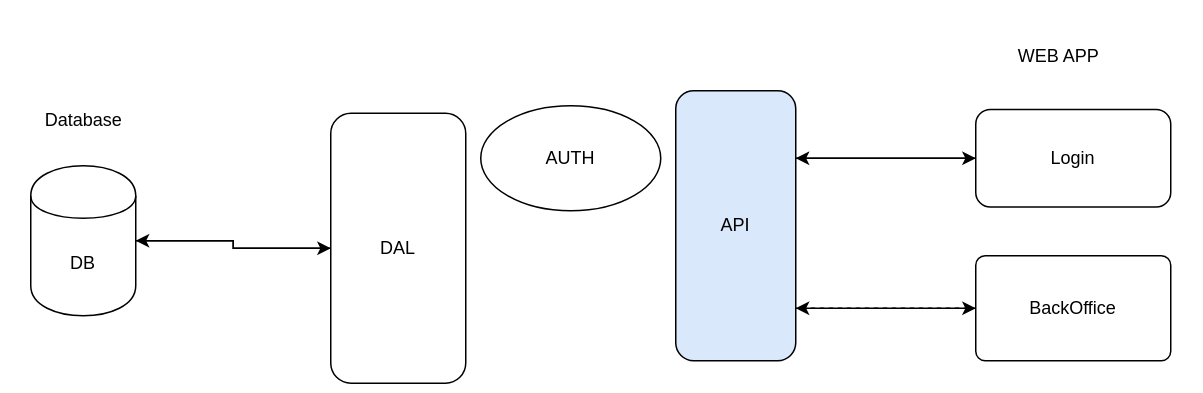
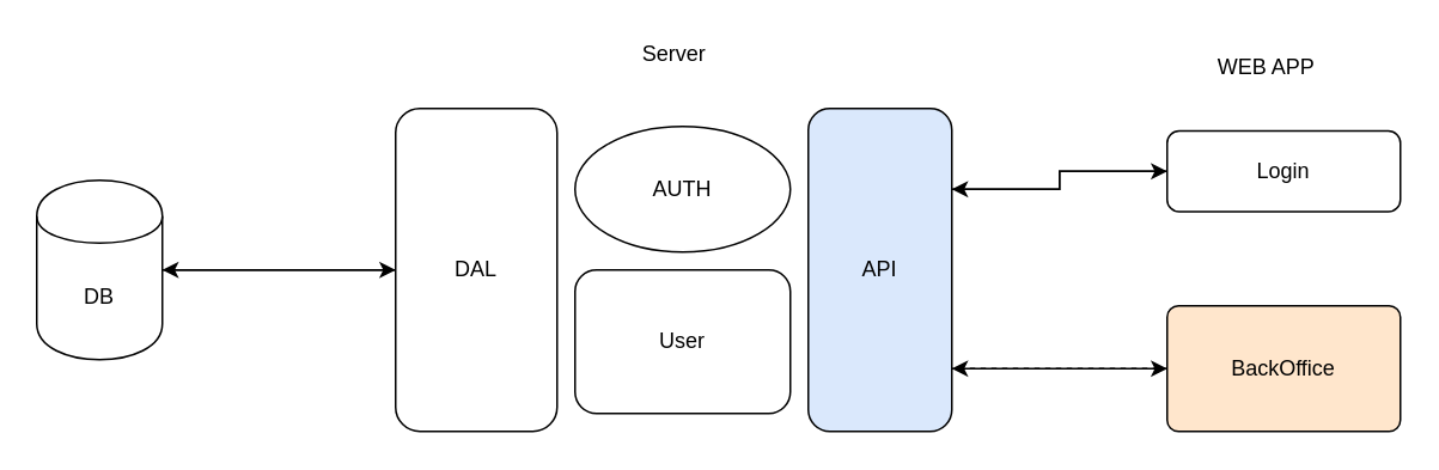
  <mxCell id="0" />
  <mxCell id="1" parent="0" />
  <mxCell id="2" style="edgeStyle=orthogonalEdgeStyle;rounded=0;orthogonalLoop=1;jettySize=auto;html=1;entryX=0;entryY=0.5;entryDx=0;entryDy=0;exitX=0.988;exitY=0.8;exitDx=0;exitDy=0;exitPerimeter=0;dashed=1;" edge="1" parent="1" source="4" target="17"><mxGeometry relative="1" as="geometry"><Array as="points"><mxPoint x="529" y="205" /></Array></mxGeometry></mxCell>
  <mxCell id="3" style="edgeStyle=orthogonalEdgeStyle;rounded=0;orthogonalLoop=1;jettySize=auto;html=1;entryX=0;entryY=0.5;entryDx=0;entryDy=0;exitX=1;exitY=0.25;exitDx=0;exitDy=0;" edge="1" parent="1" source="4" target="15"><mxGeometry relative="1" as="geometry" /></mxCell>
  <mxCell id="4" value="API" style="rounded=1;whiteSpace=wrap;html=1;fillColor=#dae8fc;" vertex="1" parent="1"><mxGeometry x="450" y="60" width="80" height="180" as="geometry" /></mxCell>
  <mxCell id="5" value="AUTH" style="ellipse;whiteSpace=wrap;html=1;" vertex="1" parent="1"><mxGeometry x="320" y="70" width="120" height="70" as="geometry" /></mxCell>
+ <mxCell id="6" value="User" style="rounded=1;whiteSpace=wrap;html=1;" vertex="1" parent="1"><mxGeometry x="320" y="150" width="120" height="80" as="geometry" /></mxCell>
  <mxCell id="7" style="edgeStyle=orthogonalEdgeStyle;rounded=0;orthogonalLoop=1;jettySize=auto;html=1;entryX=1;entryY=0.5;entryDx=0;entryDy=0;" edge="1" parent="1" source="8" target="10"><mxGeometry relative="1" as="geometry" /></mxCell>
- <mxCell id="8" value="DAL" style="rounded=1;whiteSpace=wrap;html=1;" vertex="1" parent="1"><mxGeometry x="220" y="75" width="90" height="180" as="geometry" /></mxCell>
+ <mxCell id="8" value="DAL" style="rounded=1;whiteSpace=wrap;html=1;" vertex="1" parent="1"><mxGeometry x="220" y="60" width="90" height="180" as="geometry" /></mxCell>
  <mxCell id="9" style="edgeStyle=orthogonalEdgeStyle;rounded=0;orthogonalLoop=1;jettySize=auto;html=1;entryX=0;entryY=0.5;entryDx=0;entryDy=0;" edge="1" parent="1" source="10" target="8"><mxGeometry relative="1" as="geometry" /></mxCell>
- <mxCell id="10" value="DB" style="shape=cylinder;whiteSpace=wrap;html=1;boundedLbl=1;backgroundOutline=1;" vertex="1" parent="1"><mxGeometry x="20" y="110" width="70" height="100" as="geometry" /></mxCell>
- <mxCell id="11" value="Database" style="text;html=1;align=center;verticalAlign=middle;resizable=0;points=[];autosize=1;" vertex="1" parent="1"><mxGeometry x="20" y="70" width="70" height="20" as="geometry" /></mxCell>
+ <mxCell id="10" value="DB" style="shape=cylinder;whiteSpace=wrap;html=1;boundedLbl=1;backgroundOutline=1;" vertex="1" parent="1"><mxGeometry x="20" y="100" width="70" height="100" as="geometry" /></mxCell>
+ <mxCell id="12" value="Server" style="text;html=1;align=center;verticalAlign=middle;resizable=0;points=[];autosize=1;" vertex="1" parent="1"><mxGeometry x="350" y="20" width="50" height="20" as="geometry" /></mxCell>
  <mxCell id="13" value="WEB APP" style="text;html=1;align=center;verticalAlign=middle;resizable=0;points=[];autosize=1;" vertex="1" parent="1"><mxGeometry x="670" y="27" width="70" height="20" as="geometry" /></mxCell>
  <mxCell id="14" style="edgeStyle=orthogonalEdgeStyle;rounded=0;orthogonalLoop=1;jettySize=auto;html=1;entryX=1;entryY=0.25;entryDx=0;entryDy=0;" edge="1" parent="1" source="15" target="4"><mxGeometry relative="1" as="geometry" /></mxCell>
- <mxCell id="15" value="Login" style="rounded=1;whiteSpace=wrap;html=1;" vertex="1" parent="1"><mxGeometry x="650" y="72.5" width="130" height="65" as="geometry" /></mxCell>
+ <mxCell id="15" value="Login" style="rounded=1;whiteSpace=wrap;html=1;" vertex="1" parent="1"><mxGeometry x="650" y="72.5" width="130" height="45" as="geometry" /></mxCell>
  <mxCell id="16" style="edgeStyle=orthogonalEdgeStyle;rounded=0;orthogonalLoop=1;jettySize=auto;html=1;" edge="1" parent="1" source="17"><mxGeometry relative="1" as="geometry"><mxPoint x="530" y="205" as="targetPoint" /></mxGeometry></mxCell>
- <mxCell id="17" value="BackOffice" style="rounded=1;whiteSpace=wrap;html=1;arcSize=9;" vertex="1" parent="1"><mxGeometry x="650" y="170" width="130" height="70" as="geometry" /></mxCell>
+ <mxCell id="17" value="BackOffice" style="rounded=1;whiteSpace=wrap;html=1;arcSize=9;fillColor=#ffe6cc;" vertex="1" parent="1"><mxGeometry x="650" y="170" width="130" height="70" as="geometry" /></mxCell>
